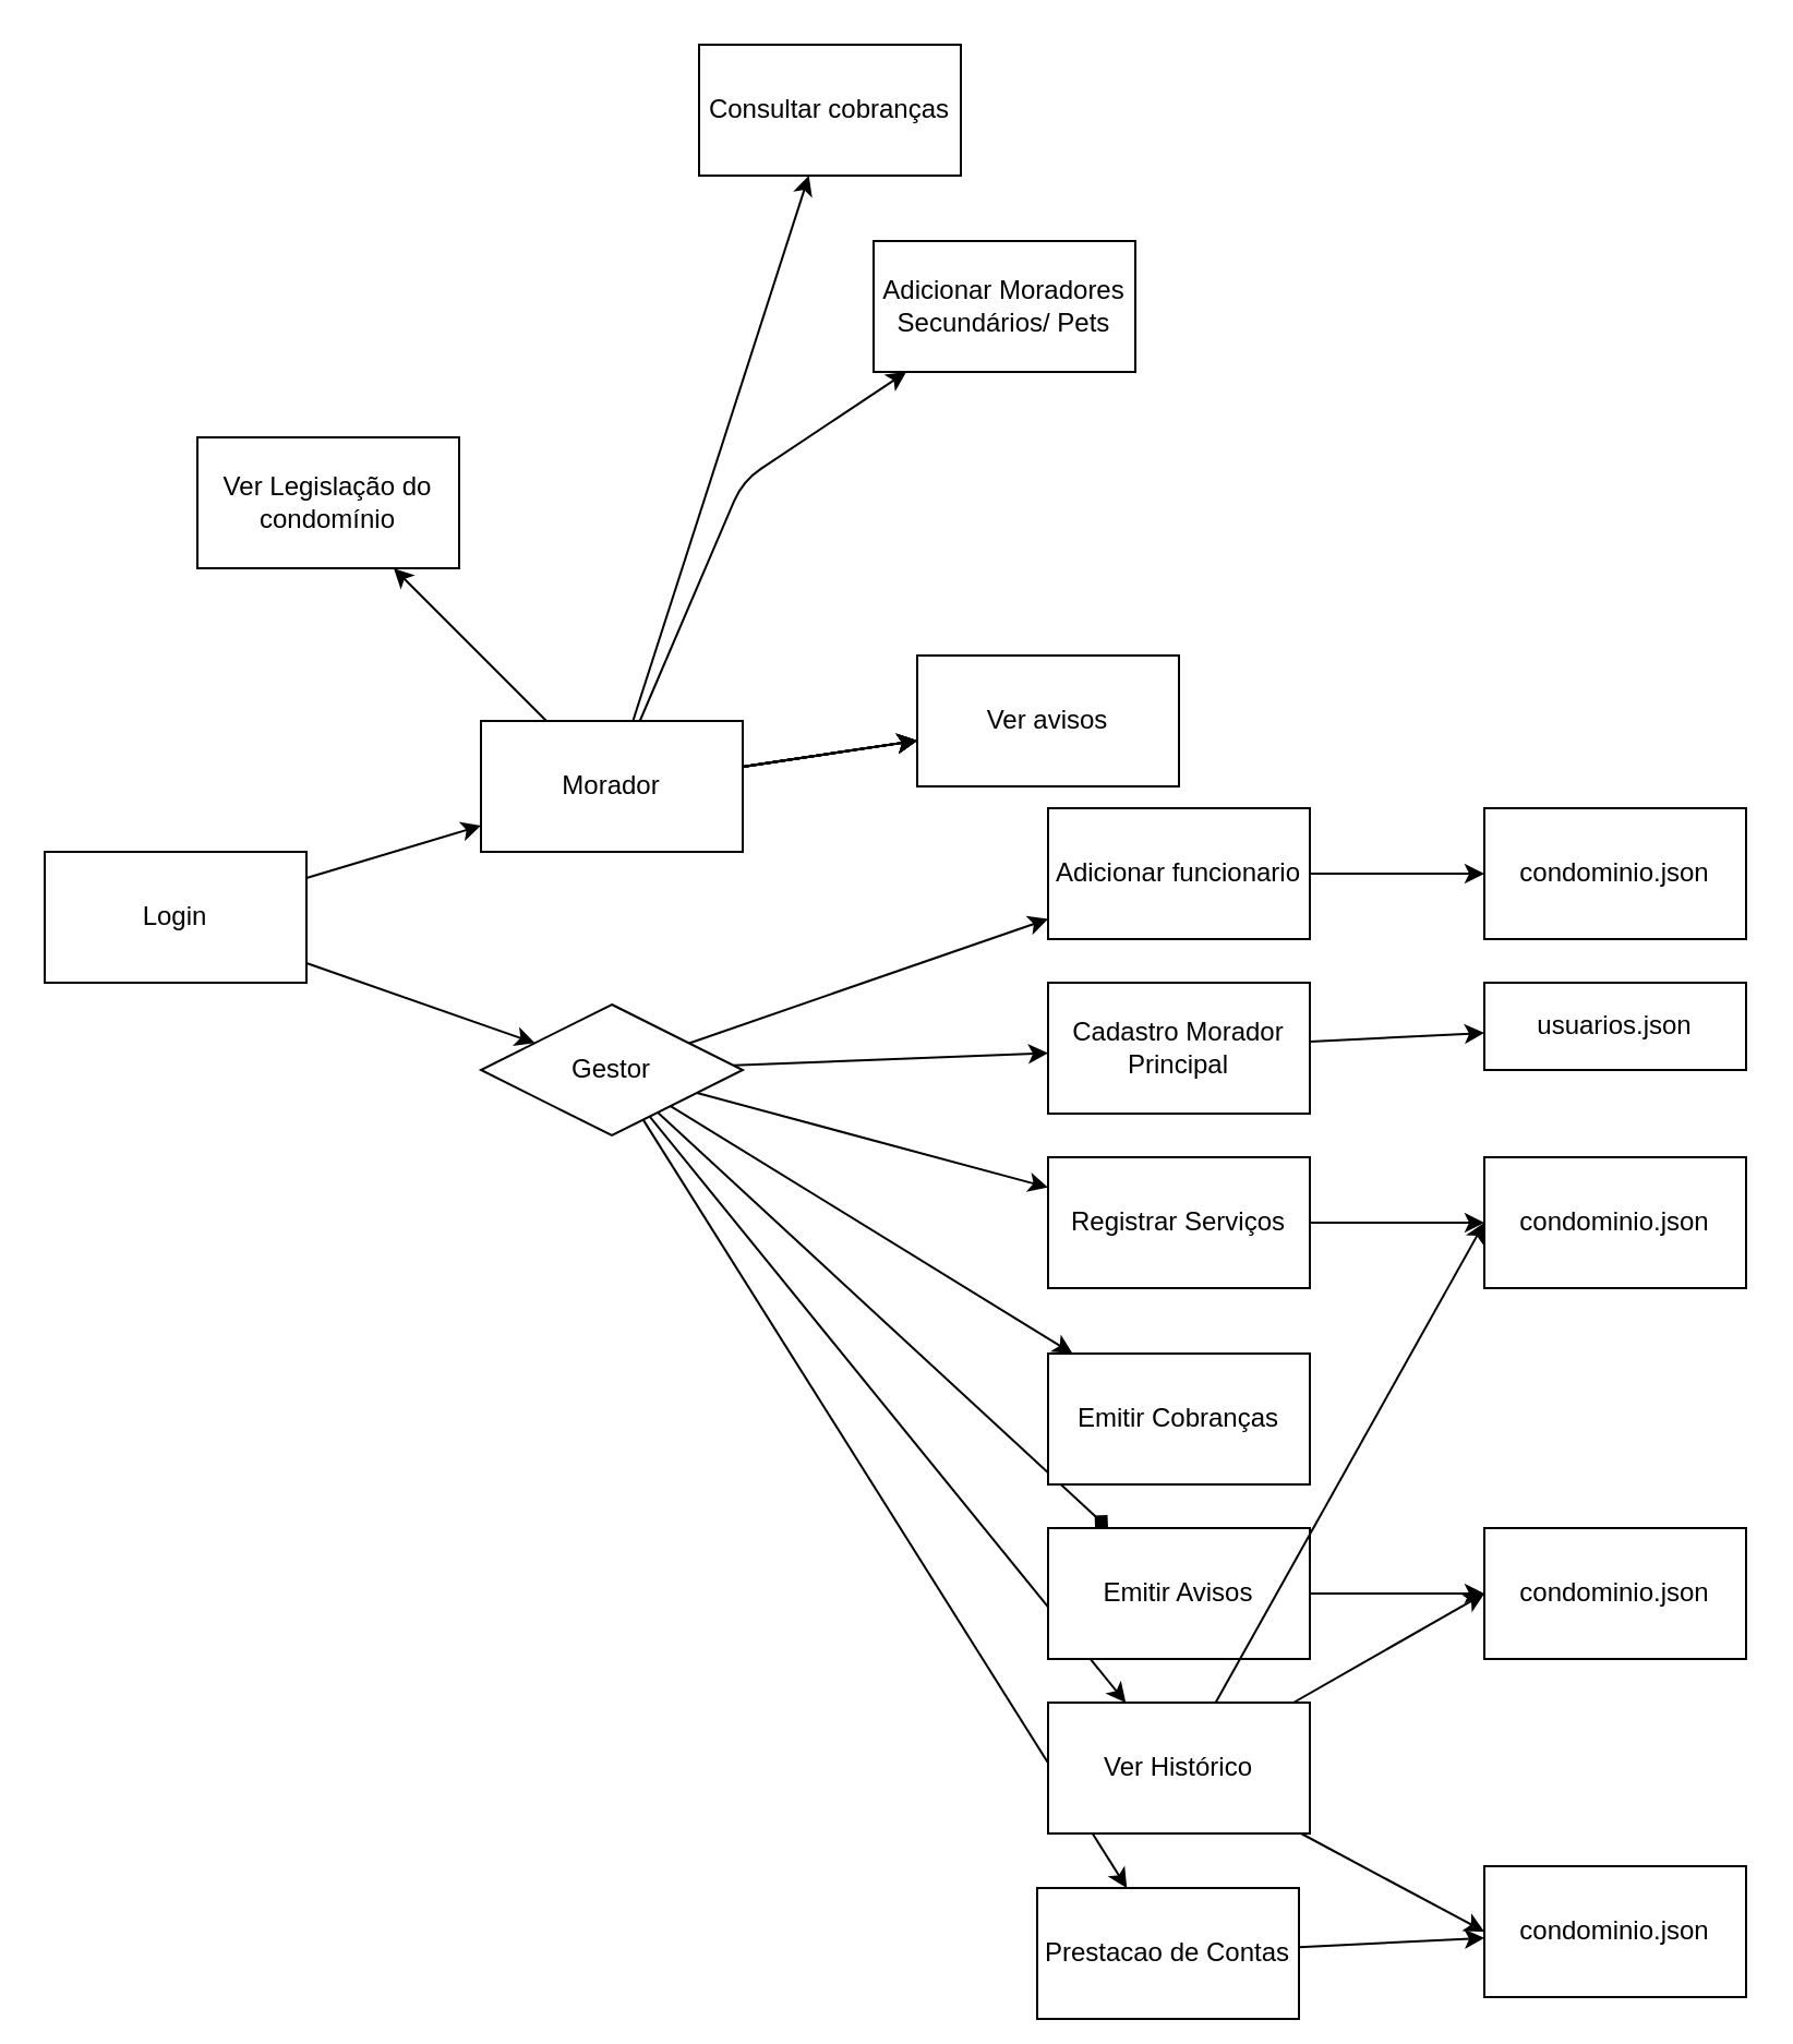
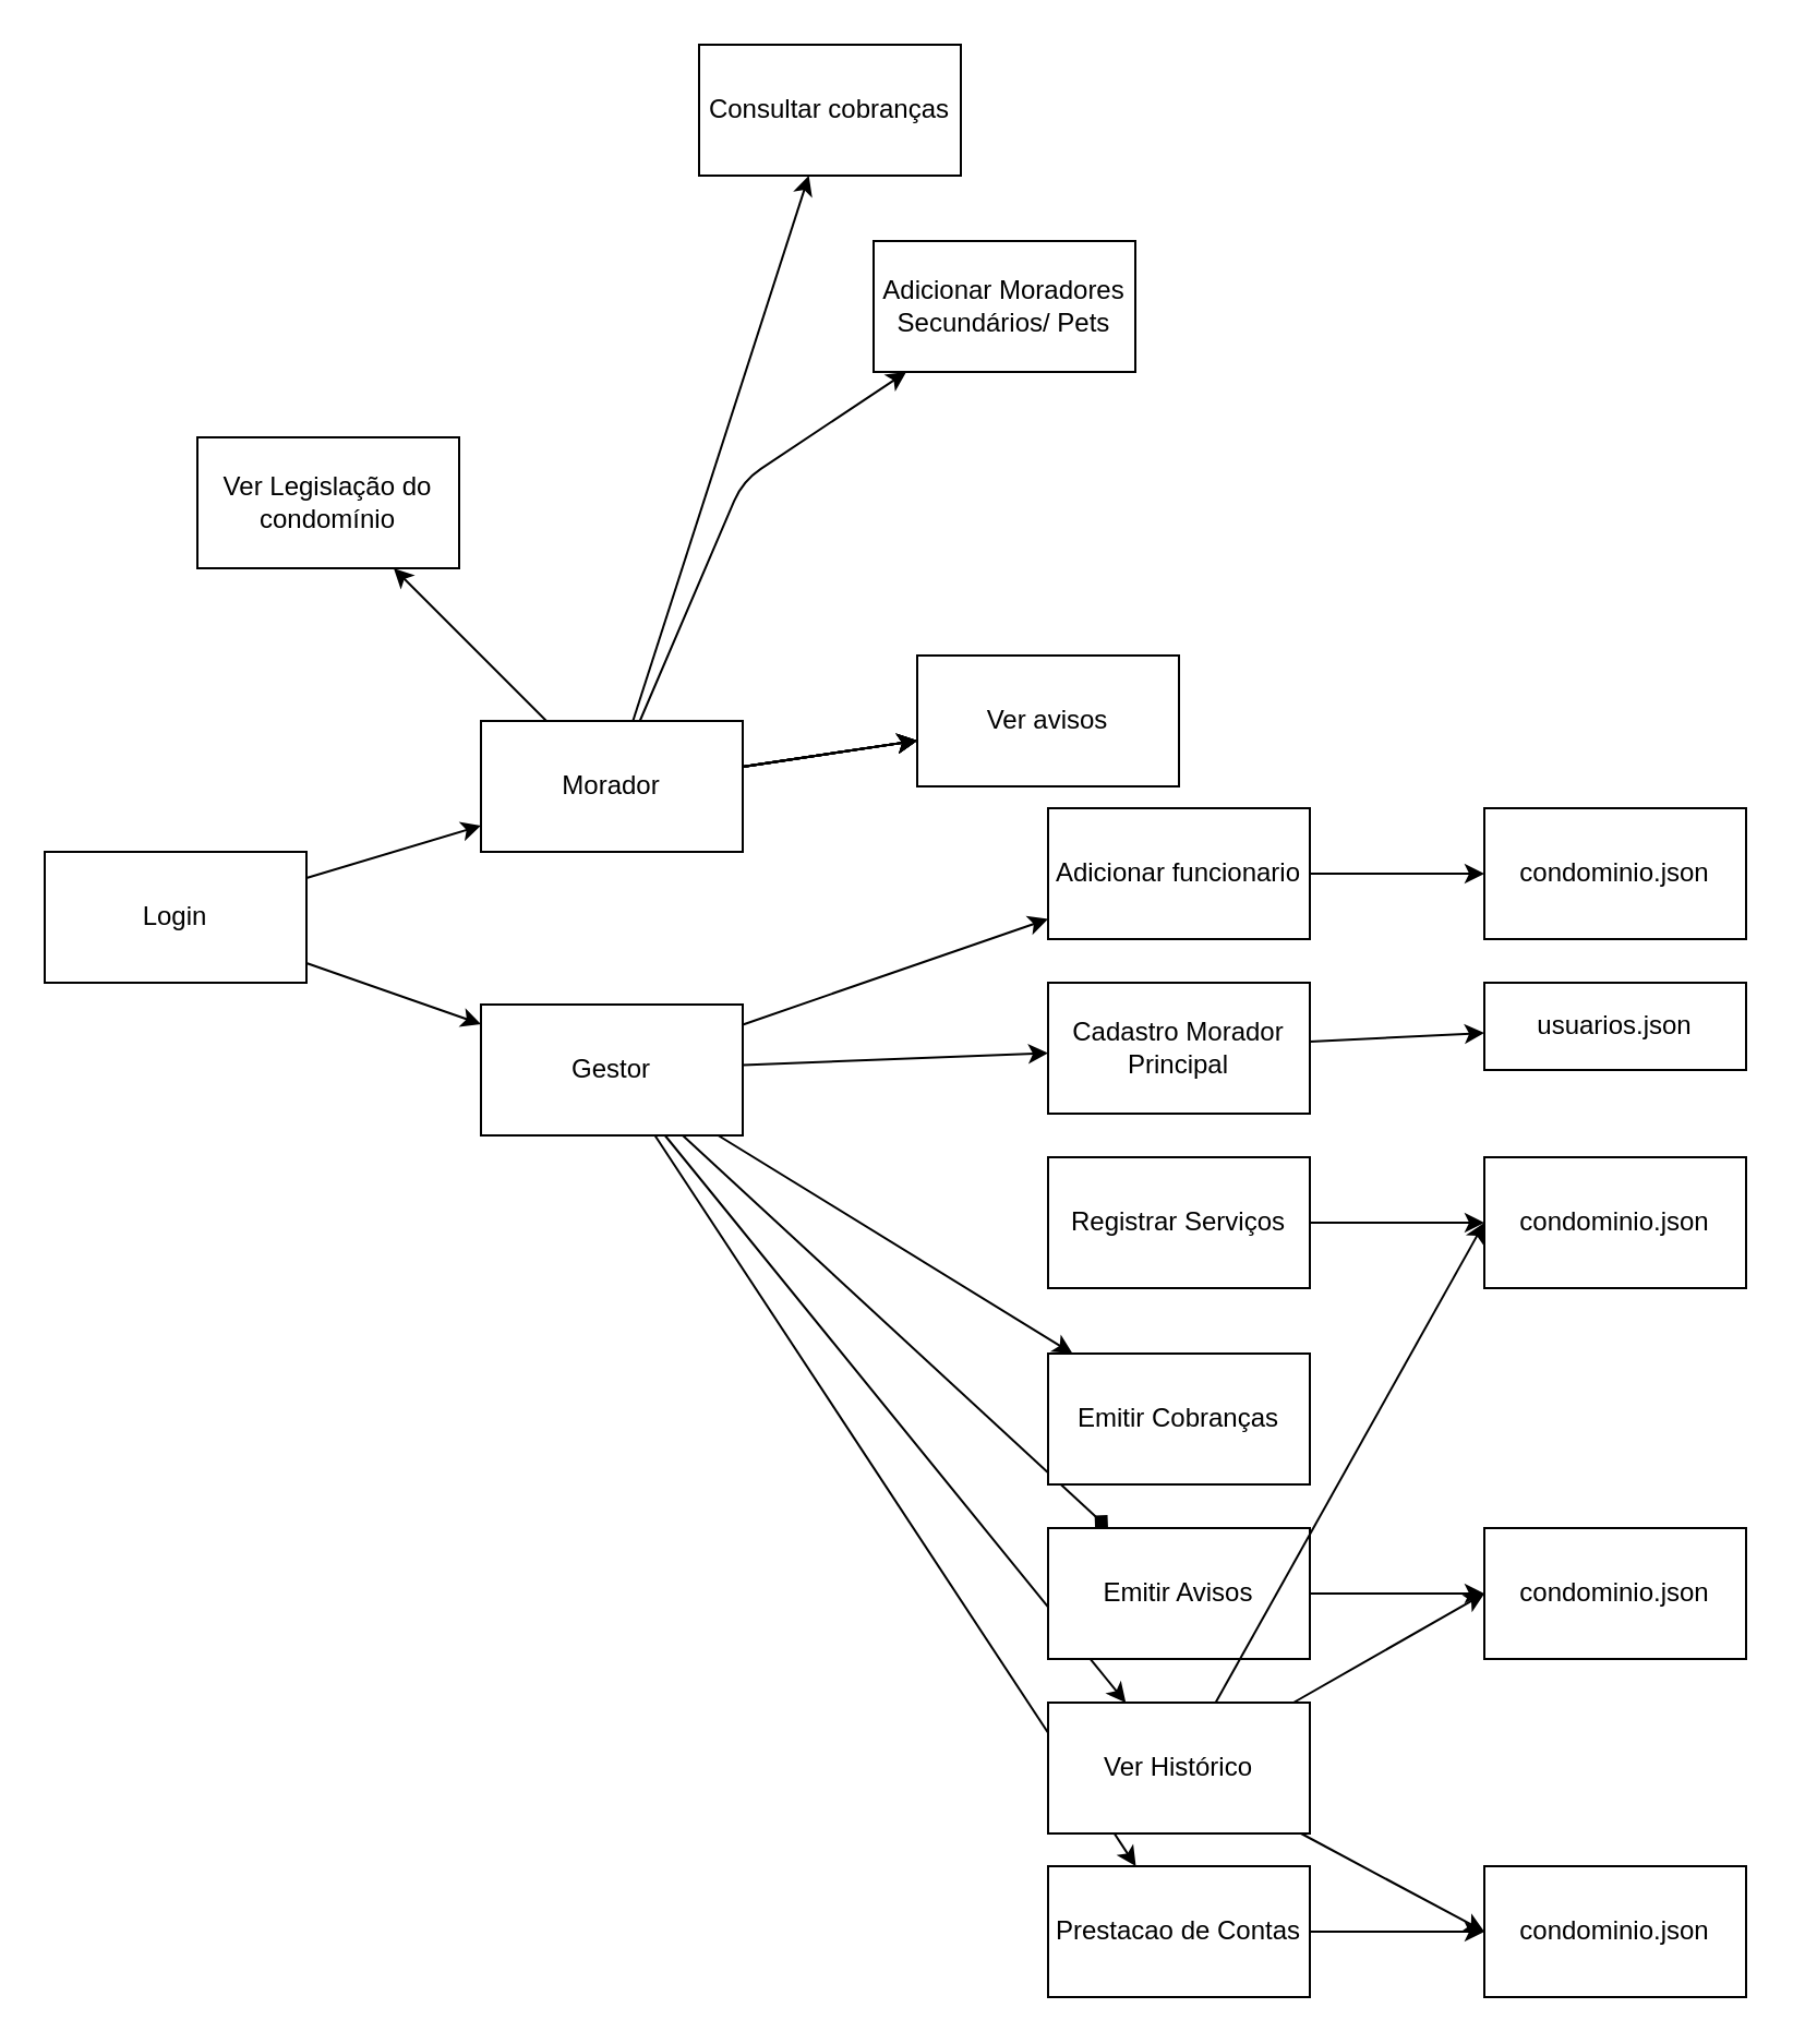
  <mxCell id="0" />
  <mxCell id="1" parent="0" />
  <mxCell id="2" value="" style="edgeStyle=none;html=1;" parent="1" source="4" target="14" edge="1"><mxGeometry relative="1" as="geometry" /></mxCell>
  <mxCell id="3" value="" style="edgeStyle=none;html=1;" parent="1" source="4" target="22" edge="1"><mxGeometry relative="1" as="geometry" /></mxCell>
  <mxCell id="4" value="Login" style="rounded=0;whiteSpace=wrap;html=1;" parent="1" vertex="1"><mxGeometry x="20" y="390" width="120" height="60" as="geometry" /></mxCell>
  <mxCell id="5" value="" style="html=1;" parent="1" source="14" target="23" edge="1"><mxGeometry relative="1" as="geometry"><Array as="points"><mxPoint x="340" y="220" /></Array></mxGeometry></mxCell>
  <mxCell id="6" value="" style="edgeStyle=none;html=1;" parent="1" source="14" target="24" edge="1"><mxGeometry relative="1" as="geometry" /></mxCell>
  <mxCell id="7" value="" style="edgeStyle=none;html=1;" parent="1" source="14" target="25" edge="1"><mxGeometry relative="1" as="geometry" /></mxCell>
  <mxCell id="8" value="" style="edgeStyle=none;html=1;" parent="1" source="14" target="25" edge="1"><mxGeometry relative="1" as="geometry" /></mxCell>
  <mxCell id="9" value="" style="edgeStyle=none;html=1;" parent="1" source="14" target="25" edge="1"><mxGeometry relative="1" as="geometry" /></mxCell>
  <mxCell id="10" value="" style="edgeStyle=none;html=1;" parent="1" source="14" target="25" edge="1"><mxGeometry relative="1" as="geometry" /></mxCell>
  <mxCell id="11" value="" style="edgeStyle=none;html=1;" parent="1" source="14" target="25" edge="1"><mxGeometry relative="1" as="geometry" /></mxCell>
  <mxCell id="12" value="" style="edgeStyle=none;html=1;" parent="1" source="14" target="25" edge="1"><mxGeometry relative="1" as="geometry" /></mxCell>
  <mxCell id="13" value="" style="edgeStyle=none;html=1;" parent="1" source="14" target="26" edge="1"><mxGeometry relative="1" as="geometry" /></mxCell>
  <mxCell id="14" value="Morador" style="whiteSpace=wrap;html=1;rounded=0;" parent="1" vertex="1"><mxGeometry x="220" y="330" width="120" height="60" as="geometry" /></mxCell>
  <mxCell id="15" value="" style="edgeStyle=none;html=1;" parent="1" source="22" target="28" edge="1"><mxGeometry relative="1" as="geometry" /></mxCell>
- <mxCell id="16" value="" style="edgeStyle=none;html=1;" parent="1" source="22" target="30" edge="1"><mxGeometry relative="1" as="geometry" /></mxCell>
  <mxCell id="17" value="" style="edgeStyle=none;html=1;" parent="1" source="22" target="31" edge="1"><mxGeometry relative="1" as="geometry" /></mxCell>
  <mxCell id="18" value="" style="edgeStyle=none;html=1;endArrow=diamond;" parent="1" source="22" target="33" edge="1"><mxGeometry relative="1" as="geometry" /></mxCell>
  <mxCell id="19" value="" style="edgeStyle=none;html=1;" parent="1" source="22" target="37" edge="1"><mxGeometry relative="1" as="geometry" /></mxCell>
  <mxCell id="20" value="" style="edgeStyle=none;html=1;" parent="1" source="22" target="39" edge="1"><mxGeometry relative="1" as="geometry" /></mxCell>
  <mxCell id="21" value="" style="edgeStyle=none;html=1;" edge="1" parent="1" source="22" target="45"><mxGeometry relative="1" as="geometry" /></mxCell>
- <mxCell id="22" value="Gestor&lt;br&gt;" style="rhombus;whiteSpace=wrap;html=1;" parent="1" vertex="1"><mxGeometry x="220" y="460" width="120" height="60" as="geometry" /></mxCell>
+ <mxCell id="22" value="Gestor&lt;br&gt;" style="whiteSpace=wrap;html=1;rounded=0;" parent="1" vertex="1"><mxGeometry x="220" y="460" width="120" height="60" as="geometry" /></mxCell>
  <mxCell id="23" value="Adicionar Moradores Secundários/ Pets" style="whiteSpace=wrap;html=1;rounded=0;" parent="1" vertex="1"><mxGeometry x="400" y="110" width="120" height="60" as="geometry" /></mxCell>
  <mxCell id="24" value="Consultar cobranças" style="whiteSpace=wrap;html=1;rounded=0;" parent="1" vertex="1"><mxGeometry x="320" y="20" width="120" height="60" as="geometry" /></mxCell>
  <mxCell id="25" value="Ver avisos" style="whiteSpace=wrap;html=1;rounded=0;" parent="1" vertex="1"><mxGeometry x="420" width="120" height="60" as="geometry" y="300" /></mxCell>
  <mxCell id="26" value="Ver Legislação do condomínio" style="whiteSpace=wrap;html=1;rounded=0;" parent="1" vertex="1"><mxGeometry x="90" y="200" width="120" height="60" as="geometry" /></mxCell>
  <mxCell id="27" value="" style="edgeStyle=none;html=1;" edge="1" parent="1" source="28" target="40"><mxGeometry relative="1" as="geometry" /></mxCell>
  <mxCell id="28" value="Cadastro Morador Principal&lt;br&gt;" style="whiteSpace=wrap;html=1;rounded=0;" parent="1" vertex="1"><mxGeometry x="480" y="450" width="120" height="60" as="geometry" /></mxCell>
  <mxCell id="29" value="" style="edgeStyle=none;html=1;" edge="1" parent="1" source="30" target="41"><mxGeometry relative="1" as="geometry" /></mxCell>
  <mxCell id="30" value="Registrar Serviços" style="whiteSpace=wrap;html=1;rounded=0;" parent="1" vertex="1"><mxGeometry x="480" y="530" width="120" height="60" as="geometry" /></mxCell>
  <mxCell id="31" value="Emitir Cobranças" style="whiteSpace=wrap;html=1;rounded=0;" parent="1" vertex="1"><mxGeometry x="480" y="620" width="120" height="60" as="geometry" /></mxCell>
  <mxCell id="32" value="" style="edgeStyle=none;html=1;" edge="1" parent="1" source="33" target="42"><mxGeometry relative="1" as="geometry" /></mxCell>
  <mxCell id="33" value="Emitir Avisos" style="whiteSpace=wrap;html=1;rounded=0;" parent="1" vertex="1"><mxGeometry x="480" y="700" width="120" height="60" as="geometry" /></mxCell>
  <mxCell id="34" style="edgeStyle=none;html=1;entryX=0;entryY=0.5;entryDx=0;entryDy=0;" edge="1" parent="1" source="37" target="42"><mxGeometry relative="1" as="geometry" /></mxCell>
  <mxCell id="35" style="edgeStyle=none;html=1;entryX=0;entryY=0.5;entryDx=0;entryDy=0;" edge="1" parent="1" source="37" target="41"><mxGeometry relative="1" as="geometry" /></mxCell>
  <mxCell id="36" style="edgeStyle=none;html=1;entryX=0;entryY=0.5;entryDx=0;entryDy=0;" edge="1" parent="1" source="37" target="43"><mxGeometry relative="1" as="geometry" /></mxCell>
  <mxCell id="37" value="Ver Histórico" style="whiteSpace=wrap;html=1;rounded=0;" parent="1" vertex="1"><mxGeometry x="480" y="780" width="120" height="60" as="geometry" /></mxCell>
  <mxCell id="38" value="" style="edgeStyle=none;html=1;" edge="1" parent="1" source="39" target="43"><mxGeometry relative="1" as="geometry" /></mxCell>
- <mxCell id="39" value="Prestacao de Contas" style="whiteSpace=wrap;html=1;rounded=0;" parent="1" vertex="1"><mxGeometry x="475" y="865" width="120" height="60" as="geometry" /></mxCell>
+ <mxCell id="39" value="Prestacao de Contas" style="whiteSpace=wrap;html=1;rounded=0;" parent="1" vertex="1"><mxGeometry x="480" y="855" width="120" height="60" as="geometry" /></mxCell>
  <mxCell id="40" value="usuarios.json" style="whiteSpace=wrap;html=1;rounded=0;" vertex="1" parent="1"><mxGeometry x="680" y="450" width="120" height="40" as="geometry" /></mxCell>
  <mxCell id="41" value="condominio.json" style="whiteSpace=wrap;html=1;rounded=0;" vertex="1" parent="1"><mxGeometry x="680" y="530" width="120" height="60" as="geometry" /></mxCell>
  <mxCell id="42" value="condominio.json" style="whiteSpace=wrap;html=1;rounded=0;" vertex="1" parent="1"><mxGeometry x="680" y="700" width="120" height="60" as="geometry" /></mxCell>
  <mxCell id="43" value="condominio.json" style="whiteSpace=wrap;html=1;rounded=0;" vertex="1" parent="1"><mxGeometry x="680" y="855" width="120" height="60" as="geometry" /></mxCell>
  <mxCell id="44" value="" style="edgeStyle=none;html=1;" edge="1" parent="1" source="45" target="46"><mxGeometry relative="1" as="geometry" /></mxCell>
  <mxCell id="45" value="Adicionar funcionario&lt;br&gt;" style="whiteSpace=wrap;html=1;rounded=0;" vertex="1" parent="1"><mxGeometry x="480" y="370" width="120" height="60" as="geometry" /></mxCell>
  <mxCell id="46" value="condominio.json" style="whiteSpace=wrap;html=1;rounded=0;" vertex="1" parent="1"><mxGeometry x="680" y="370" width="120" height="60" as="geometry" /></mxCell>
